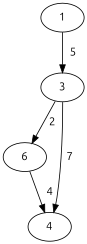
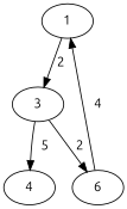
  digraph {
    fontname=Ubuntu
    node [fontname=Ubuntu]
    edge [fontname=Ubuntu]
    1
    3
    n3 [label=6]
    4
-   1 -> 3 [label="   5"]
+   1 -> 3 [label=" 2"]
    3 -> n3 [label=" 2"]
-   3 -> 4 [label="  7"]
-   n3 -> 4 [label="   4"]
+   3 -> 4 [label="   5"]
+   n3 -> 1 [label="   4"]
  }
